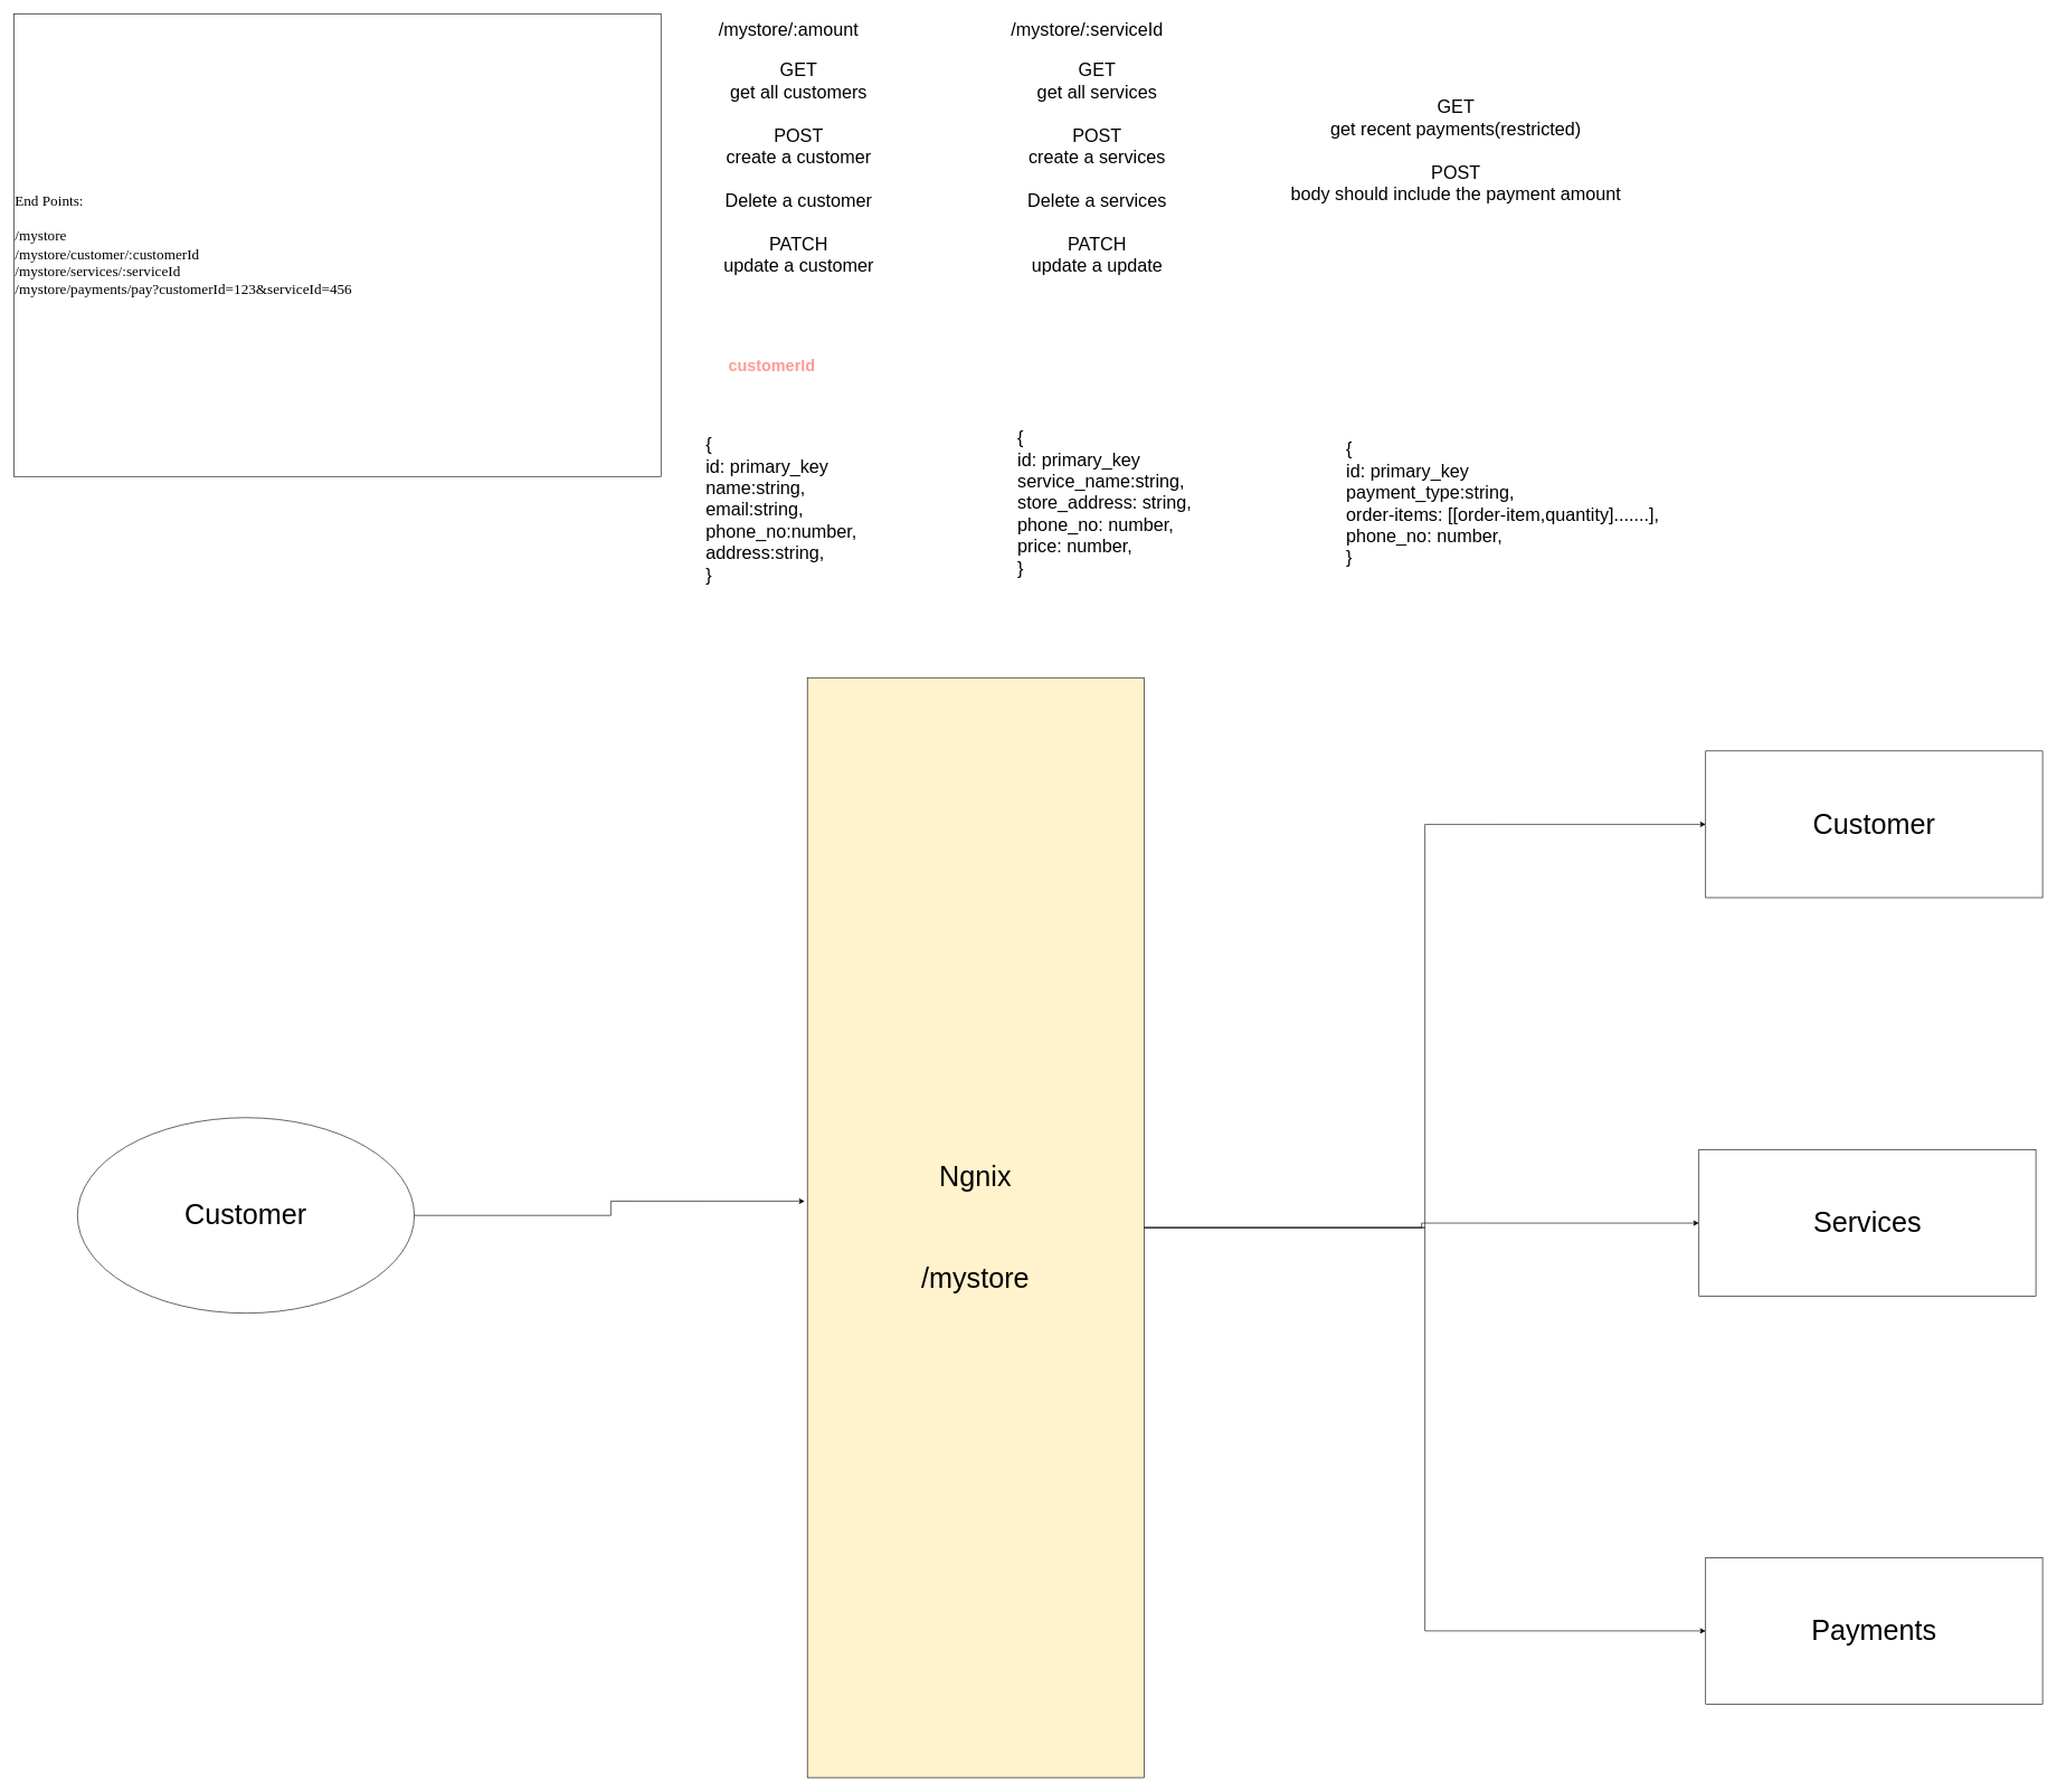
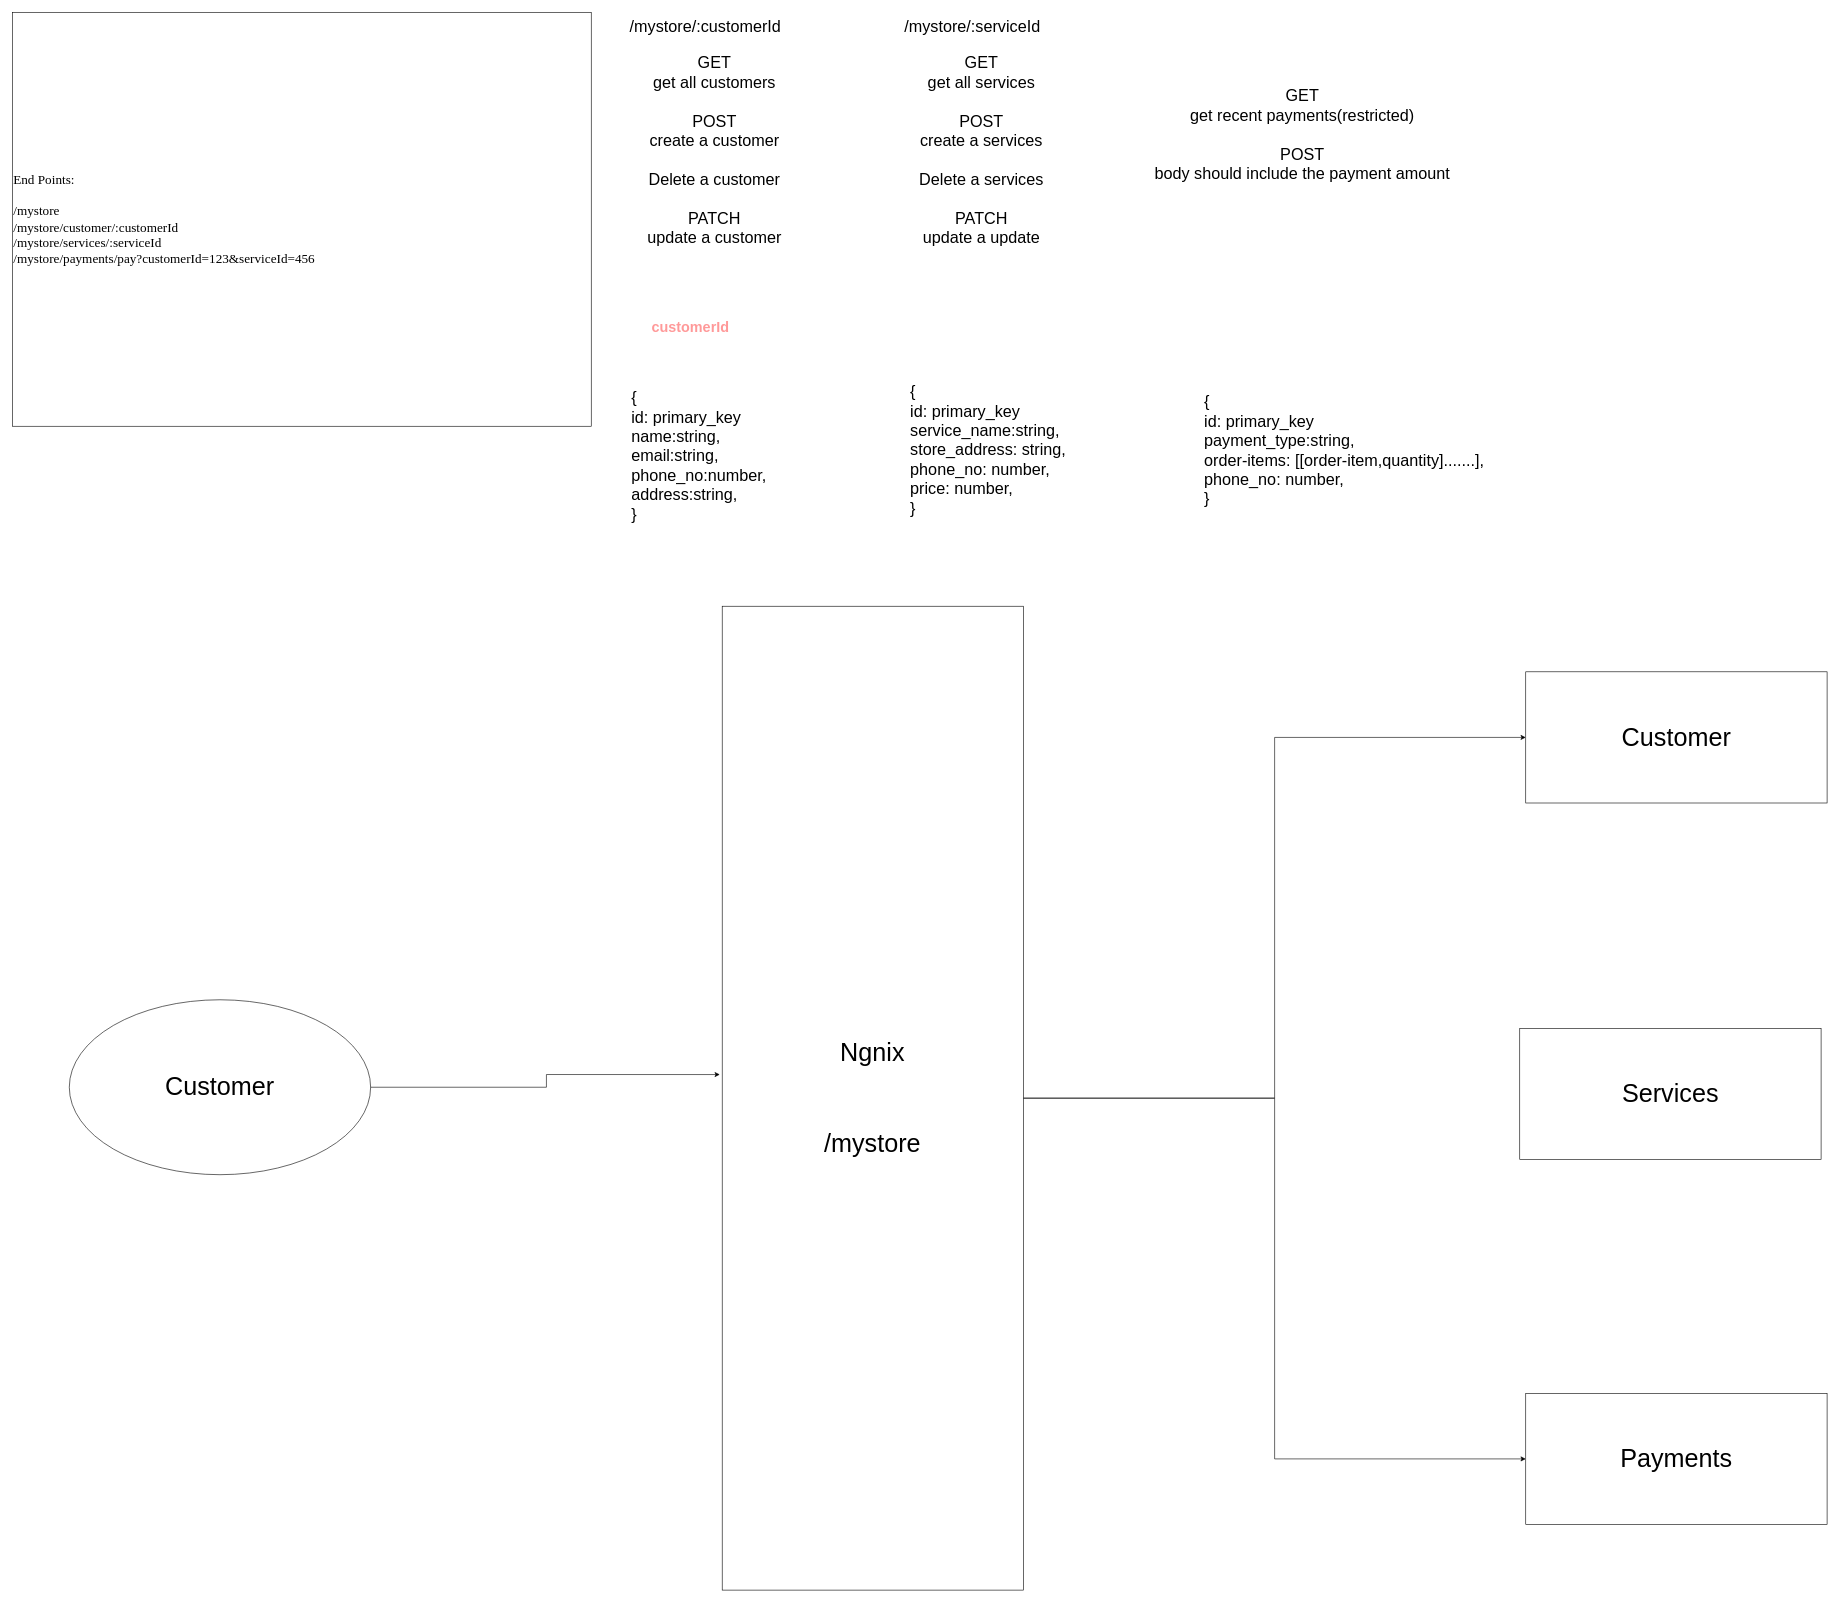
  <mxCell id="0" />
  <mxCell id="1" parent="0" />
  <mxCell id="2" value="End Points:&lt;br style=&quot;font-size: 22px;&quot;&gt;&lt;br style=&quot;font-size: 22px;&quot;&gt;/mystore&lt;br style=&quot;font-size: 22px;&quot;&gt;/mystore/customer/:customerId&lt;br style=&quot;font-size: 22px;&quot;&gt;/mystore/services/:serviceId&lt;br style=&quot;font-size: 22px;&quot;&gt;/mystore/payments/pay?customerId=123&amp;amp;serviceId=456" style="rounded=0;whiteSpace=wrap;html=1;align=left;fontSize=22;fontFamily=Lucida Console;fillColor=none;" vertex="1" parent="1"><mxGeometry x="20" y="20" width="965" height="690" as="geometry" /></mxCell>
  <mxCell id="3" value="" style="group" vertex="1" connectable="0" parent="1"><mxGeometry x="1035" y="20" width="280" height="400" as="geometry" /></mxCell>
- <mxCell id="4" value="&lt;font style=&quot;font-size: 27px;&quot;&gt;/mystore/:amount&lt;/font&gt;" style="text;html=1;align=center;verticalAlign=middle;resizable=0;points=[];autosize=1;strokeColor=none;fillColor=none;" vertex="1" parent="3"><mxGeometry width="280" height="50" as="geometry" /></mxCell>
+ <mxCell id="4" value="&lt;font style=&quot;font-size: 27px;&quot;&gt;/mystore/:customerId&lt;/font&gt;" style="text;html=1;align=center;verticalAlign=middle;resizable=0;points=[];autosize=1;strokeColor=none;fillColor=none;" vertex="1" parent="3"><mxGeometry width="280" height="50" as="geometry" /></mxCell>
  <mxCell id="5" value="&lt;span style=&quot;font-size: 27px;&quot;&gt;GET&lt;br&gt;get all customers&lt;br&gt;&lt;br&gt;POST&lt;br&gt;create a customer&lt;br&gt;&lt;br&gt;Delete a customer&lt;br&gt;&lt;br&gt;PATCH&lt;br&gt;update a customer&lt;br&gt;&lt;/span&gt;" style="text;html=1;align=center;verticalAlign=middle;resizable=0;points=[];autosize=1;strokeColor=none;fillColor=none;" vertex="1" parent="3"><mxGeometry x="30" y="60" width="250" height="340" as="geometry" /></mxCell>
  <mxCell id="6" value="" style="group" vertex="1" connectable="0" parent="1"><mxGeometry x="1495" y="20" width="255" height="400" as="geometry" /></mxCell>
  <mxCell id="7" value="&lt;font style=&quot;font-size: 27px;&quot;&gt;/mystore/:serviceId&lt;/font&gt;" style="text;html=1;align=center;verticalAlign=middle;resizable=0;points=[];autosize=1;strokeColor=none;fillColor=none;" vertex="1" parent="6"><mxGeometry width="250" height="50" as="geometry" /></mxCell>
  <mxCell id="8" value="&lt;span style=&quot;font-size: 27px;&quot;&gt;GET&lt;br&gt;get all services&lt;br&gt;&lt;br&gt;POST&lt;br&gt;create a services&lt;br&gt;&lt;br&gt;Delete a services&lt;br&gt;&lt;br&gt;PATCH&lt;br&gt;update a update&lt;br&gt;&lt;/span&gt;" style="text;html=1;align=center;verticalAlign=middle;resizable=0;points=[];autosize=1;strokeColor=none;fillColor=none;" vertex="1" parent="6"><mxGeometry x="25" y="60" width="230" height="340" as="geometry" /></mxCell>
  <mxCell id="9" value="" style="group" vertex="1" connectable="0" parent="1"><mxGeometry x="1845" y="20" width="620" height="325" as="geometry" /></mxCell>
  <mxCell id="10" value="&lt;span style=&quot;font-size: 27px;&quot;&gt;GET&lt;br&gt;get recent payments(restricted)&lt;br&gt;&lt;br&gt;POST&lt;br&gt;body should include the payment amount&lt;br&gt;&lt;br&gt;&lt;/span&gt;" style="text;html=1;align=center;verticalAlign=middle;resizable=0;points=[];autosize=1;strokeColor=none;fillColor=none;" vertex="1" parent="9"><mxGeometry x="65" y="115" width="520" height="210" as="geometry" /></mxCell>
  <mxCell id="11" value="&lt;h1&gt;&lt;font color=&quot;#ff9999&quot;&gt;customerId&lt;/font&gt;&lt;/h1&gt;" style="text;html=1;align=center;verticalAlign=middle;resizable=0;points=[];autosize=1;strokeColor=none;fillColor=none;" vertex="1" parent="1"><mxGeometry x="1065" y="510" width="170" height="70" as="geometry" /></mxCell>
  <mxCell id="12" value="&lt;span style=&quot;font-size: 27px;&quot;&gt;{&lt;br&gt;id: primary_key&lt;br&gt;name:string,&lt;br&gt;email:string,&lt;br&gt;phone_no:number,&lt;br&gt;address:string,&lt;br&gt;}&lt;br&gt;&lt;/span&gt;" style="text;html=1;align=left;verticalAlign=middle;resizable=0;points=[];autosize=1;strokeColor=none;fillColor=none;" vertex="1" parent="1"><mxGeometry x="1050" y="640" width="250" height="240" as="geometry" /></mxCell>
  <mxCell id="13" value="&lt;span style=&quot;font-size: 27px;&quot;&gt;{&lt;br&gt;id: primary_key&lt;br&gt;service_name:string,&lt;br&gt;store_address: string,&lt;br&gt;phone_no: number,&lt;br&gt;price: number,&lt;br&gt;}&lt;br&gt;&lt;/span&gt;" style="text;html=1;align=left;verticalAlign=middle;resizable=0;points=[];autosize=1;strokeColor=none;fillColor=none;" vertex="1" parent="1"><mxGeometry x="1515" y="630" width="280" height="240" as="geometry" /></mxCell>
  <mxCell id="14" value="&lt;span style=&quot;font-size: 27px;&quot;&gt;{&lt;br&gt;id: primary_key&lt;br&gt;payment_type:string,&lt;br&gt;order-items: [[order-item,quantity].......],&lt;br&gt;phone_no: number,&lt;br&gt;}&lt;br&gt;&lt;/span&gt;" style="text;html=1;align=left;verticalAlign=middle;resizable=0;points=[];autosize=1;strokeColor=none;fillColor=none;" vertex="1" parent="1"><mxGeometry x="2005" y="645" width="490" height="210" as="geometry" /></mxCell>
  <mxCell id="15" value="" style="group" vertex="1" connectable="0" parent="1"><mxGeometry x="115" y="1010" width="2930" height="1640" as="geometry" /></mxCell>
- <mxCell id="16" value="&lt;font style=&quot;font-size: 42px;&quot;&gt;Ngnix&lt;br&gt;&lt;br&gt;&lt;br&gt;/mystore&lt;/font&gt;" style="rounded=0;whiteSpace=wrap;html=1;fillColor=#fff2cc;" vertex="1" parent="15"><mxGeometry x="1088.286" width="502.286" height="1640" as="geometry" /></mxCell>
+ <mxCell id="16" value="&lt;font style=&quot;font-size: 42px;&quot;&gt;Ngnix&lt;br&gt;&lt;br&gt;&lt;br&gt;/mystore&lt;/font&gt;" style="rounded=0;whiteSpace=wrap;html=1;" vertex="1" parent="15"><mxGeometry x="1088.286" width="502.286" height="1640" as="geometry" /></mxCell>
  <mxCell id="17" value="&lt;font style=&quot;font-size: 42px;&quot;&gt;Customer&lt;/font&gt;" style="ellipse;whiteSpace=wrap;html=1;" vertex="1" parent="15"><mxGeometry y="656" width="502.286" height="291.556" as="geometry" /></mxCell>
  <mxCell id="18" value="&lt;font style=&quot;font-size: 42px;&quot;&gt;Customer&lt;/font&gt;" style="rounded=0;whiteSpace=wrap;html=1;" vertex="1" parent="15"><mxGeometry x="2427.714" y="109.333" width="502.286" height="218.667" as="geometry" /></mxCell>
  <mxCell id="19" style="edgeStyle=orthogonalEdgeStyle;rounded=0;orthogonalLoop=1;jettySize=auto;html=1;entryX=0;entryY=0.5;entryDx=0;entryDy=0;" edge="1" parent="15" source="16" target="18"><mxGeometry relative="1" as="geometry" /></mxCell>
  <mxCell id="20" value="&lt;font style=&quot;font-size: 42px;&quot;&gt;Services&lt;/font&gt;" style="rounded=0;whiteSpace=wrap;html=1;" vertex="1" parent="15"><mxGeometry x="2417.714" y="703.889" width="502.286" height="218.667" as="geometry" /></mxCell>
- <mxCell id="21" style="edgeStyle=orthogonalEdgeStyle;rounded=0;orthogonalLoop=1;jettySize=auto;html=1;entryX=0;entryY=0.5;entryDx=0;entryDy=0;" edge="1" parent="15" source="16" target="20"><mxGeometry relative="1" as="geometry" /></mxCell>
  <mxCell id="22" value="&lt;font style=&quot;font-size: 42px;&quot;&gt;Payments&lt;/font&gt;" style="rounded=0;whiteSpace=wrap;html=1;" vertex="1" parent="15"><mxGeometry x="2427.714" y="1312" width="502.286" height="218.667" as="geometry" /></mxCell>
  <mxCell id="23" style="edgeStyle=orthogonalEdgeStyle;rounded=0;orthogonalLoop=1;jettySize=auto;html=1;entryX=0;entryY=0.5;entryDx=0;entryDy=0;" edge="1" parent="15" source="16" target="22"><mxGeometry relative="1" as="geometry" /></mxCell>
  <mxCell id="24" style="edgeStyle=orthogonalEdgeStyle;rounded=0;orthogonalLoop=1;jettySize=auto;html=1;entryX=-0.008;entryY=0.476;entryDx=0;entryDy=0;entryPerimeter=0;" edge="1" parent="15" source="17" target="16"><mxGeometry relative="1" as="geometry" /></mxCell>
